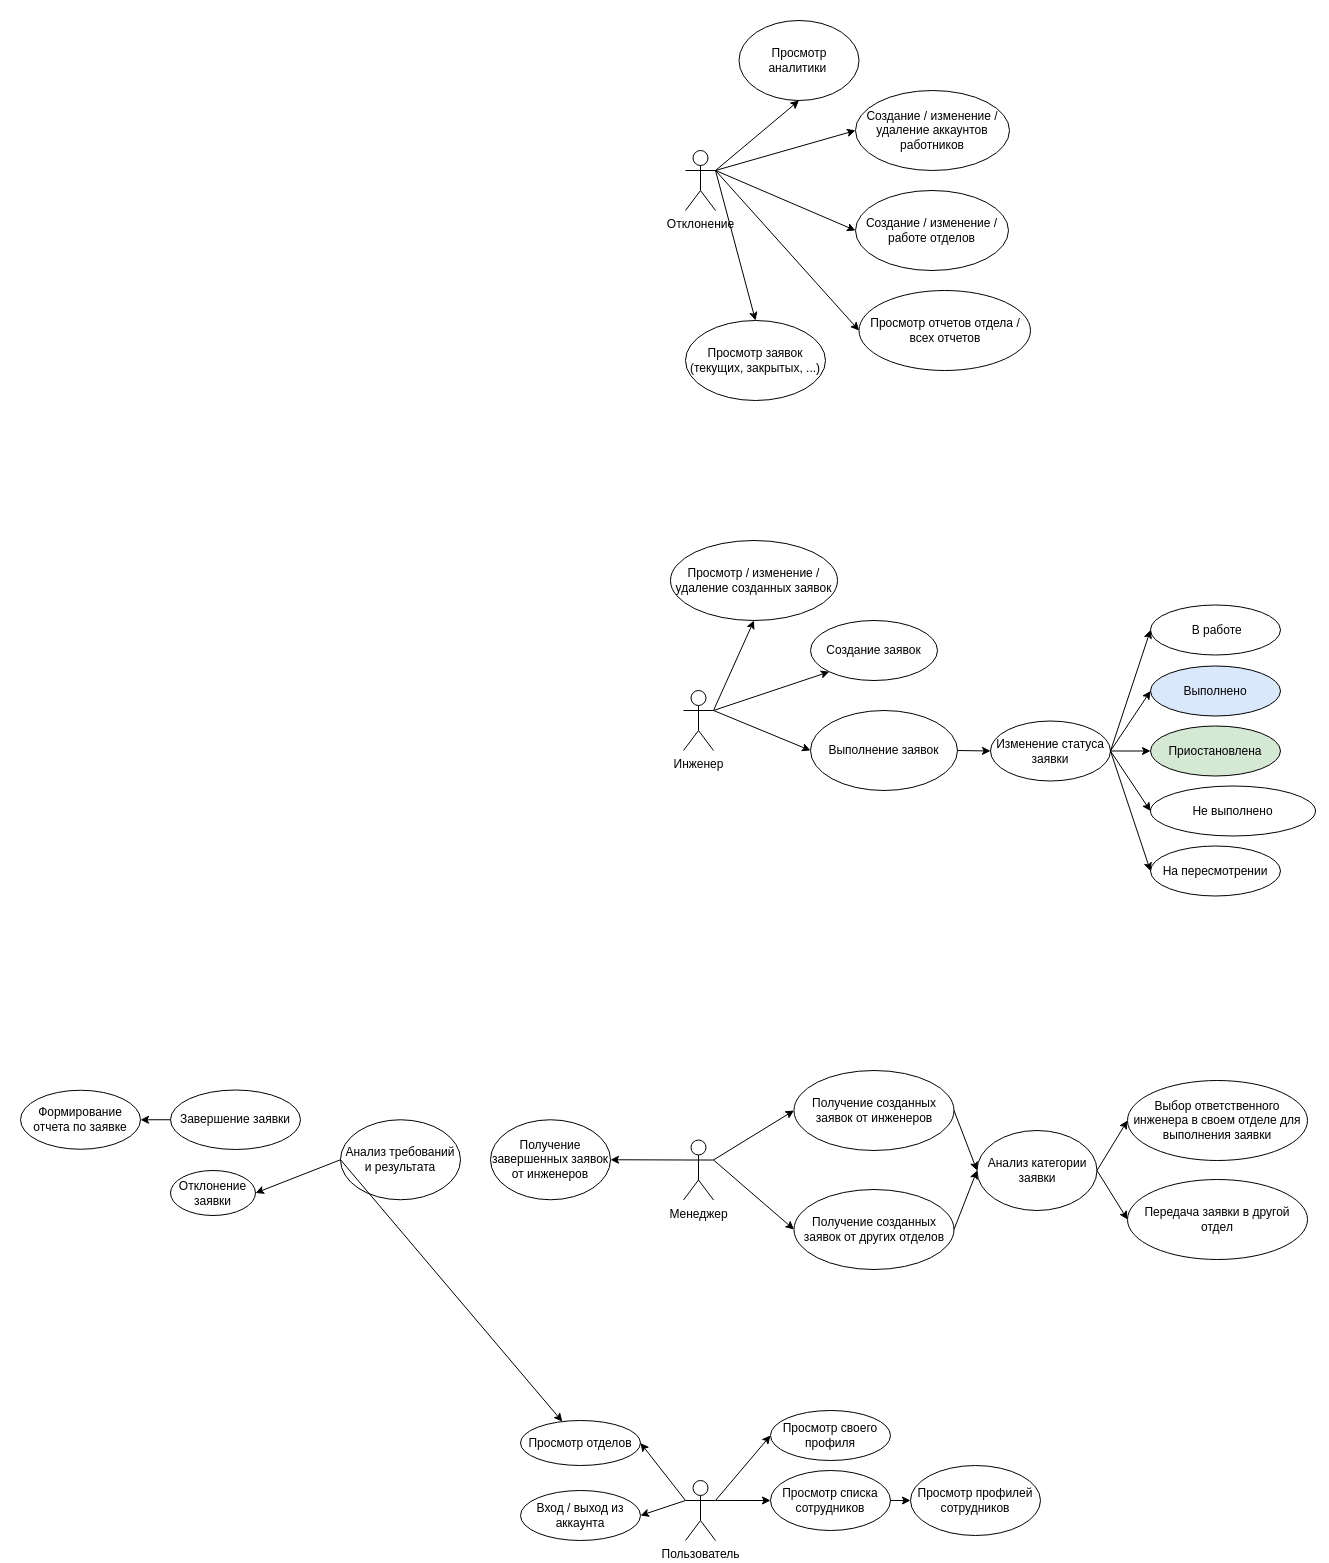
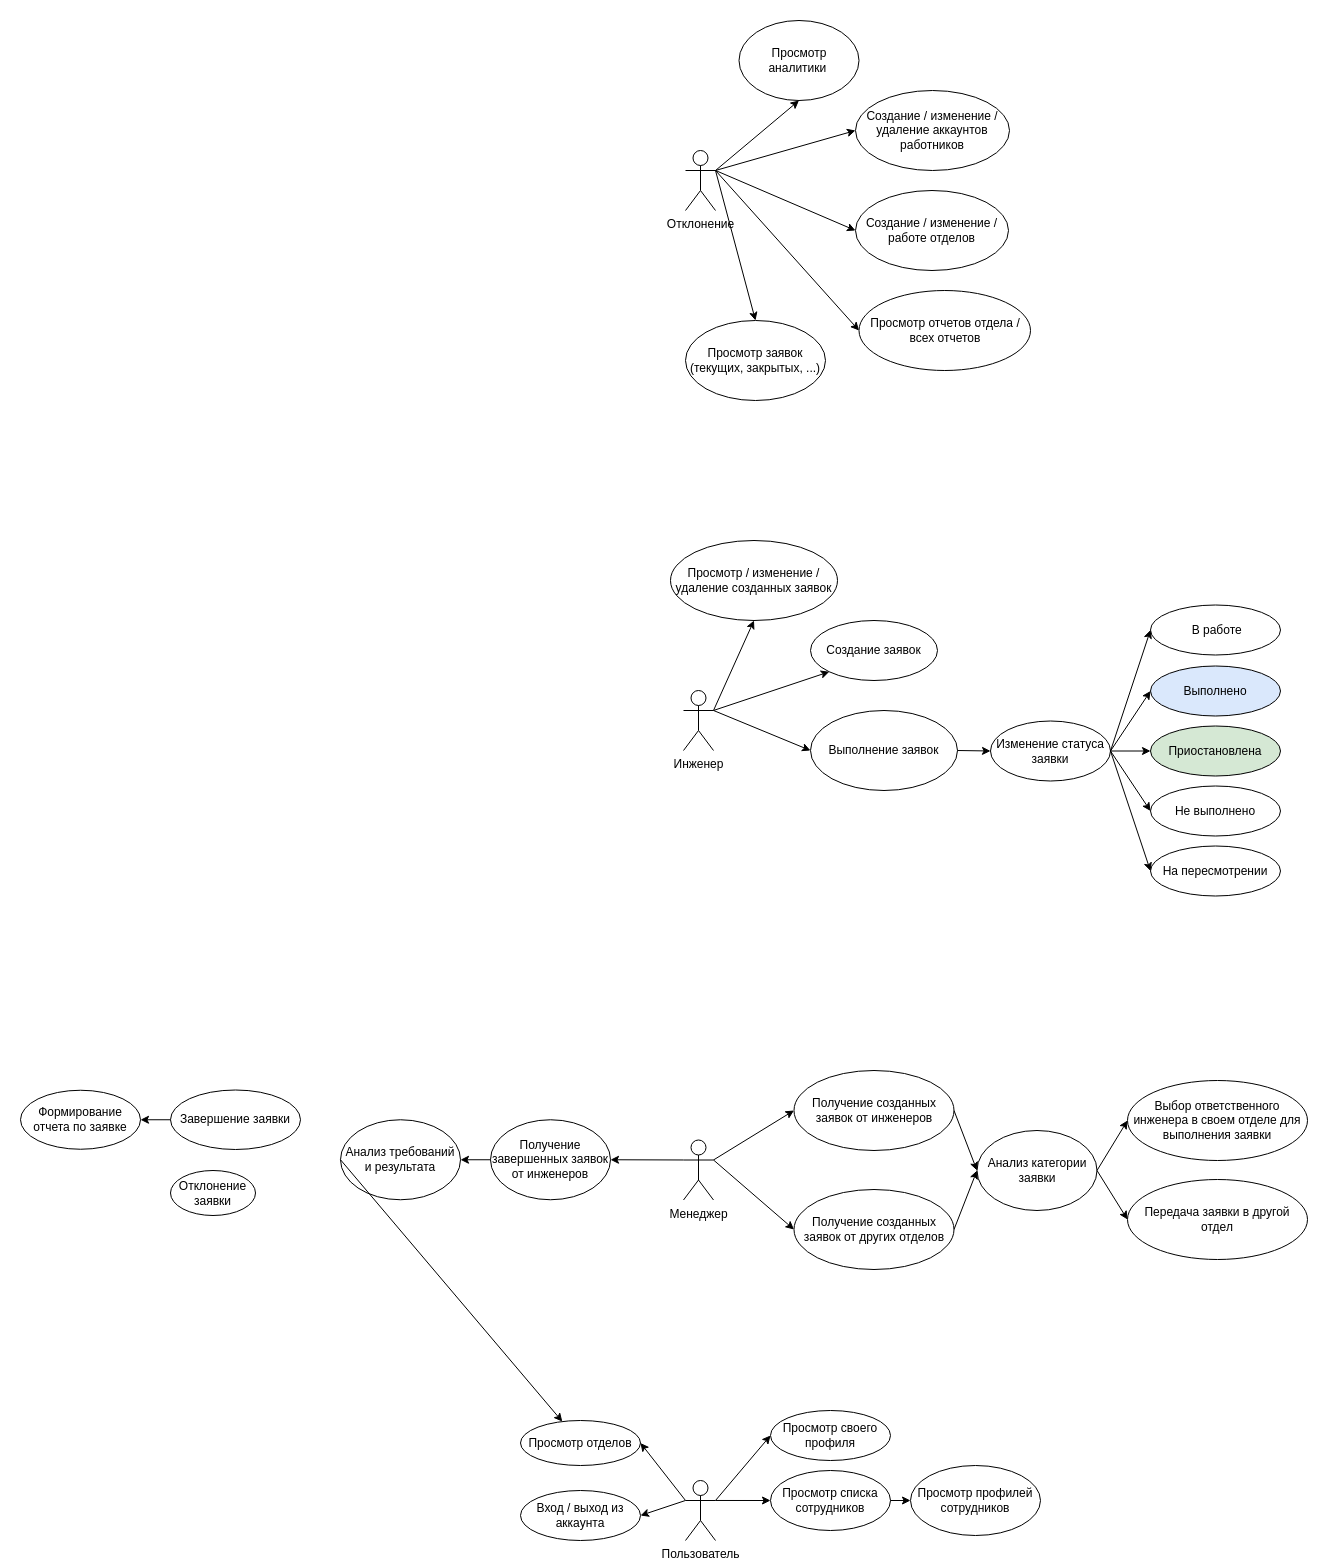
  <mxCell id="0" />
  <mxCell id="1" parent="0" />
  <mxCell id="2" value="Отклонение" style="shape=umlActor;verticalLabelPosition=bottom;verticalAlign=top;html=1;outlineConnect=0;" vertex="1" parent="1"><mxGeometry x="685" y="150" width="30" height="60" as="geometry" /></mxCell>
  <mxCell id="3" value="Менеджер" style="shape=umlActor;verticalLabelPosition=bottom;verticalAlign=top;html=1;outlineConnect=0;" vertex="1" parent="1"><mxGeometry x="683" y="1139.5" width="30" height="60" as="geometry" /></mxCell>
  <mxCell id="4" value="Инженер" style="shape=umlActor;verticalLabelPosition=bottom;verticalAlign=top;html=1;outlineConnect=0;" vertex="1" parent="1"><mxGeometry x="683" y="690" width="30" height="60" as="geometry" /></mxCell>
  <mxCell id="5" value="Создание / изменение / удаление аккаунтов работников" style="ellipse;whiteSpace=wrap;html=1;" vertex="1" parent="1"><mxGeometry x="855" y="90" width="154" height="80" as="geometry" /></mxCell>
  <mxCell id="6" value="Создание / изменение / работе отделов" style="ellipse;whiteSpace=wrap;html=1;" vertex="1" parent="1"><mxGeometry x="855" y="190" width="153" height="80" as="geometry" /></mxCell>
  <mxCell id="7" value="" style="endArrow=classic;html=1;rounded=0;exitX=1;exitY=0.333;exitDx=0;exitDy=0;exitPerimeter=0;entryX=0;entryY=0.5;entryDx=0;entryDy=0;" edge="1" parent="1" source="2" target="6"><mxGeometry width="50" height="50" relative="1" as="geometry"><mxPoint x="755" y="250" as="sourcePoint" /><mxPoint x="805" y="200" as="targetPoint" /></mxGeometry></mxCell>
  <mxCell id="8" value="" style="endArrow=classic;html=1;rounded=0;exitX=1;exitY=0.333;exitDx=0;exitDy=0;exitPerimeter=0;entryX=0;entryY=0.5;entryDx=0;entryDy=0;" edge="1" parent="1" source="2" target="5"><mxGeometry width="50" height="50" relative="1" as="geometry"><mxPoint x="805" y="170" as="sourcePoint" /><mxPoint x="945" y="230" as="targetPoint" /></mxGeometry></mxCell>
  <mxCell id="9" value="Просмотр отчетов отдела / всех отчетов" style="ellipse;whiteSpace=wrap;html=1;" vertex="1" parent="1"><mxGeometry x="858.5" y="290" width="171.5" height="80" as="geometry" /></mxCell>
  <mxCell id="10" value="" style="endArrow=classic;html=1;rounded=0;exitX=1;exitY=0.333;exitDx=0;exitDy=0;exitPerimeter=0;entryX=0;entryY=0.5;entryDx=0;entryDy=0;" edge="1" parent="1" source="2" target="9"><mxGeometry width="50" height="50" relative="1" as="geometry"><mxPoint x="785" y="250" as="sourcePoint" /><mxPoint x="925" y="310" as="targetPoint" /></mxGeometry></mxCell>
  <mxCell id="11" value="Просмотр заявок (текущих, закрытых, ...)" style="ellipse;whiteSpace=wrap;html=1;" vertex="1" parent="1"><mxGeometry x="685" y="320" width="140" height="80" as="geometry" /></mxCell>
  <mxCell id="12" value="" style="endArrow=classic;html=1;rounded=0;exitX=1;exitY=0.333;exitDx=0;exitDy=0;exitPerimeter=0;entryX=0.5;entryY=0;entryDx=0;entryDy=0;" edge="1" parent="1" source="2" target="11"><mxGeometry width="50" height="50" relative="1" as="geometry"><mxPoint x="745" y="240" as="sourcePoint" /><mxPoint x="885" y="300" as="targetPoint" /></mxGeometry></mxCell>
  <mxCell id="13" value="Просмотр аналитики&amp;nbsp;" style="ellipse;whiteSpace=wrap;html=1;" vertex="1" parent="1"><mxGeometry x="738.5" y="20" width="120" height="80" as="geometry" /></mxCell>
  <mxCell id="14" value="" style="endArrow=classic;html=1;rounded=0;entryX=0.5;entryY=1;entryDx=0;entryDy=0;" edge="1" parent="1" target="13"><mxGeometry width="50" height="50" relative="1" as="geometry"><mxPoint x="715" y="170" as="sourcePoint" /><mxPoint x="795" y="220" as="targetPoint" /></mxGeometry></mxCell>
  <mxCell id="15" value="Создание заявок" style="ellipse;whiteSpace=wrap;html=1;" vertex="1" parent="1"><mxGeometry x="810" y="620" width="127" height="60" as="geometry" /></mxCell>
  <mxCell id="16" value="" style="endArrow=classic;html=1;rounded=0;exitX=1;exitY=0.333;exitDx=0;exitDy=0;exitPerimeter=0;entryX=0;entryY=1;entryDx=0;entryDy=0;" edge="1" parent="1" source="4" target="15"><mxGeometry width="50" height="50" relative="1" as="geometry"><mxPoint x="800" y="710" as="sourcePoint" /><mxPoint x="940" y="770" as="targetPoint" /></mxGeometry></mxCell>
  <mxCell id="17" value="Выполнение заявок" style="ellipse;whiteSpace=wrap;html=1;" vertex="1" parent="1"><mxGeometry x="810" y="710" width="147" height="80" as="geometry" /></mxCell>
  <mxCell id="18" value="" style="endArrow=classic;html=1;rounded=0;exitX=1;exitY=0.333;exitDx=0;exitDy=0;exitPerimeter=0;entryX=0;entryY=0.5;entryDx=0;entryDy=0;" edge="1" parent="1" source="4" target="17"><mxGeometry width="50" height="50" relative="1" as="geometry"><mxPoint x="800" y="870" as="sourcePoint" /><mxPoint x="940" y="930" as="targetPoint" /></mxGeometry></mxCell>
  <mxCell id="19" value="Изменение статуса заявки" style="ellipse;whiteSpace=wrap;html=1;" vertex="1" parent="1"><mxGeometry x="990" y="720.5" width="120" height="60" as="geometry" /></mxCell>
  <mxCell id="20" value="" style="endArrow=classic;html=1;rounded=0;exitX=1;exitY=0.5;exitDx=0;exitDy=0;entryX=0;entryY=0.5;entryDx=0;entryDy=0;" edge="1" parent="1" source="17" target="19"><mxGeometry width="50" height="50" relative="1" as="geometry"><mxPoint x="1050" y="740" as="sourcePoint" /><mxPoint x="1190" y="800" as="targetPoint" /></mxGeometry></mxCell>
  <mxCell id="21" value="Выполнено" style="ellipse;whiteSpace=wrap;html=1;fillColor=#dae8fc;" vertex="1" parent="1"><mxGeometry x="1150" y="665.5" width="130" height="50" as="geometry" /></mxCell>
  <mxCell id="22" value="Приостановлена" style="ellipse;whiteSpace=wrap;html=1;fillColor=#d5e8d4;" vertex="1" parent="1"><mxGeometry x="1150" y="725.5" width="130" height="50" as="geometry" /></mxCell>
- <mxCell id="23" value="Не выполнено" style="ellipse;whiteSpace=wrap;html=1;" vertex="1" parent="1"><mxGeometry x="1150" y="785.5" width="165" height="50" as="geometry" /></mxCell>
+ <mxCell id="23" value="Не выполнено" style="ellipse;whiteSpace=wrap;html=1;" vertex="1" parent="1"><mxGeometry x="1150" y="785.5" width="130" height="50" as="geometry" /></mxCell>
  <mxCell id="24" value="На пересмотрении" style="ellipse;whiteSpace=wrap;html=1;" vertex="1" parent="1"><mxGeometry x="1150" y="845.5" width="130" height="50" as="geometry" /></mxCell>
  <mxCell id="25" value="&amp;nbsp;В работе" style="ellipse;whiteSpace=wrap;html=1;" vertex="1" parent="1"><mxGeometry x="1150" y="604.5" width="130" height="50" as="geometry" /></mxCell>
  <mxCell id="26" value="" style="endArrow=classic;html=1;rounded=0;exitX=1;exitY=0.5;exitDx=0;exitDy=0;entryX=0;entryY=0.5;entryDx=0;entryDy=0;" edge="1" parent="1" source="19" target="25"><mxGeometry width="50" height="50" relative="1" as="geometry"><mxPoint x="1070" y="919.5" as="sourcePoint" /><mxPoint x="1130" y="860.5" as="targetPoint" /></mxGeometry></mxCell>
  <mxCell id="27" value="" style="endArrow=classic;html=1;rounded=0;exitX=1;exitY=0.5;exitDx=0;exitDy=0;entryX=0;entryY=0.5;entryDx=0;entryDy=0;" edge="1" parent="1" source="19" target="21"><mxGeometry width="50" height="50" relative="1" as="geometry"><mxPoint x="1100" y="899.5" as="sourcePoint" /><mxPoint x="1160" y="840.5" as="targetPoint" /></mxGeometry></mxCell>
  <mxCell id="28" value="" style="endArrow=classic;html=1;rounded=0;exitX=1;exitY=0.5;exitDx=0;exitDy=0;entryX=0;entryY=0.5;entryDx=0;entryDy=0;" edge="1" parent="1" source="19" target="23"><mxGeometry width="50" height="50" relative="1" as="geometry"><mxPoint x="1110" y="885.5" as="sourcePoint" /><mxPoint x="1150" y="790.5" as="targetPoint" /></mxGeometry></mxCell>
  <mxCell id="29" value="" style="endArrow=classic;html=1;rounded=0;exitX=1;exitY=0.5;exitDx=0;exitDy=0;entryX=0;entryY=0.5;entryDx=0;entryDy=0;" edge="1" parent="1" source="19" target="24"><mxGeometry width="50" height="50" relative="1" as="geometry"><mxPoint x="1110" y="915.5" as="sourcePoint" /><mxPoint x="1150" y="820.5" as="targetPoint" /></mxGeometry></mxCell>
  <mxCell id="30" value="" style="endArrow=classic;html=1;rounded=0;exitX=1;exitY=0.5;exitDx=0;exitDy=0;entryX=0;entryY=0.5;entryDx=0;entryDy=0;" edge="1" parent="1" source="19" target="22"><mxGeometry width="50" height="50" relative="1" as="geometry"><mxPoint x="1070" y="945.5" as="sourcePoint" /><mxPoint x="1110" y="850.5" as="targetPoint" /></mxGeometry></mxCell>
  <mxCell id="31" value="Просмотр / изменение / удаление созданных заявок" style="ellipse;whiteSpace=wrap;html=1;" vertex="1" parent="1"><mxGeometry x="670" y="540" width="167" height="80" as="geometry" /></mxCell>
  <mxCell id="32" value="" style="endArrow=classic;html=1;rounded=0;exitX=1;exitY=0.333;exitDx=0;exitDy=0;exitPerimeter=0;entryX=0.5;entryY=1;entryDx=0;entryDy=0;" edge="1" parent="1" source="4" target="31"><mxGeometry width="50" height="50" relative="1" as="geometry"><mxPoint x="810" y="759" as="sourcePoint" /><mxPoint x="918" y="700" as="targetPoint" /></mxGeometry></mxCell>
  <mxCell id="33" value="Получение созданных заявок от инженеров" style="ellipse;whiteSpace=wrap;html=1;" vertex="1" parent="1"><mxGeometry x="793.5" y="1070" width="160" height="80" as="geometry" /></mxCell>
  <mxCell id="34" value="" style="endArrow=classic;html=1;rounded=0;exitX=1;exitY=0.333;exitDx=0;exitDy=0;exitPerimeter=0;entryX=0;entryY=0.5;entryDx=0;entryDy=0;" edge="1" parent="1" source="3" target="33"><mxGeometry width="50" height="50" relative="1" as="geometry"><mxPoint x="540" y="1148.5" as="sourcePoint" /><mxPoint x="648" y="1089.5" as="targetPoint" /></mxGeometry></mxCell>
  <mxCell id="35" value="Анализ категории заявки" style="ellipse;whiteSpace=wrap;html=1;" vertex="1" parent="1"><mxGeometry x="976.5" y="1130" width="120" height="80" as="geometry" /></mxCell>
  <mxCell id="36" value="" style="endArrow=classic;html=1;rounded=0;exitX=1;exitY=0.5;exitDx=0;exitDy=0;entryX=0;entryY=0.5;entryDx=0;entryDy=0;" edge="1" parent="1" source="33" target="35"><mxGeometry width="50" height="50" relative="1" as="geometry"><mxPoint x="886.5" y="1079" as="sourcePoint" /><mxPoint x="994.5" y="1020" as="targetPoint" /></mxGeometry></mxCell>
  <mxCell id="37" value="Выбор ответственного инженера в своем отделе для выполнения заявки" style="ellipse;whiteSpace=wrap;html=1;" vertex="1" parent="1"><mxGeometry x="1127" y="1080" width="180" height="80" as="geometry" /></mxCell>
  <mxCell id="38" value="Передача заявки в другой отдел" style="ellipse;whiteSpace=wrap;html=1;" vertex="1" parent="1"><mxGeometry x="1127" y="1179" width="180" height="80" as="geometry" /></mxCell>
  <mxCell id="39" value="" style="endArrow=classic;html=1;rounded=0;exitX=1;exitY=0.5;exitDx=0;exitDy=0;entryX=0;entryY=0.5;entryDx=0;entryDy=0;" edge="1" parent="1" source="35" target="37"><mxGeometry width="50" height="50" relative="1" as="geometry"><mxPoint x="996.5" y="1090" as="sourcePoint" /><mxPoint x="1039.5" y="1090" as="targetPoint" /></mxGeometry></mxCell>
  <mxCell id="40" value="" style="endArrow=classic;html=1;rounded=0;exitX=1;exitY=0.5;exitDx=0;exitDy=0;entryX=0;entryY=0.5;entryDx=0;entryDy=0;" edge="1" parent="1" source="35" target="38"><mxGeometry width="50" height="50" relative="1" as="geometry"><mxPoint x="1106.5" y="1160" as="sourcePoint" /><mxPoint x="1149.5" y="1160" as="targetPoint" /></mxGeometry></mxCell>
  <mxCell id="41" value="Получение созданных заявок от других отделов" style="ellipse;whiteSpace=wrap;html=1;" vertex="1" parent="1"><mxGeometry x="793.5" y="1189" width="160" height="80" as="geometry" /></mxCell>
  <mxCell id="42" value="" style="endArrow=classic;html=1;rounded=0;exitX=1;exitY=0.333;exitDx=0;exitDy=0;exitPerimeter=0;entryX=0;entryY=0.5;entryDx=0;entryDy=0;" edge="1" parent="1" source="3" target="41"><mxGeometry width="50" height="50" relative="1" as="geometry"><mxPoint x="770" y="1099.5" as="sourcePoint" /><mxPoint x="854" y="1099.5" as="targetPoint" /></mxGeometry></mxCell>
  <mxCell id="43" value="" style="endArrow=classic;html=1;rounded=0;exitX=1;exitY=0.5;exitDx=0;exitDy=0;entryX=0;entryY=0.5;entryDx=0;entryDy=0;" edge="1" parent="1" source="41" target="35"><mxGeometry width="50" height="50" relative="1" as="geometry"><mxPoint x="1016.5" y="1250" as="sourcePoint" /><mxPoint x="1039.5" y="1320" as="targetPoint" /></mxGeometry></mxCell>
  <mxCell id="44" value="Получение завершенных заявок от инженеров" style="ellipse;whiteSpace=wrap;html=1;" vertex="1" parent="1"><mxGeometry x="490" y="1119.25" width="120" height="80" as="geometry" /></mxCell>
  <mxCell id="45" value="" style="endArrow=classic;html=1;rounded=0;exitX=0;exitY=0.333;exitDx=0;exitDy=0;exitPerimeter=0;entryX=1;entryY=0.5;entryDx=0;entryDy=0;" edge="1" parent="1" source="3" target="44"><mxGeometry width="50" height="50" relative="1" as="geometry"><mxPoint x="690" y="1118.5" as="sourcePoint" /><mxPoint x="771" y="1069.5" as="targetPoint" /></mxGeometry></mxCell>
  <mxCell id="46" value="Анализ требований и результата" style="ellipse;whiteSpace=wrap;html=1;" vertex="1" parent="1"><mxGeometry x="340" y="1119.25" width="120" height="80" as="geometry" /></mxCell>
+ <mxCell id="47" value="" style="endArrow=classic;html=1;rounded=0;exitX=0;exitY=0.5;exitDx=0;exitDy=0;entryX=1;entryY=0.5;entryDx=0;entryDy=0;" edge="1" parent="1" source="44" target="46"><mxGeometry width="50" height="50" relative="1" as="geometry"><mxPoint x="530" y="1157.75" as="sourcePoint" /><mxPoint x="611" y="1108.75" as="targetPoint" /></mxGeometry></mxCell>
  <mxCell id="48" value="Завершение заявки" style="ellipse;whiteSpace=wrap;html=1;" vertex="1" parent="1"><mxGeometry x="170" y="1089.5" width="130" height="59.5" as="geometry" /></mxCell>
  <mxCell id="49" value="Отклонение заявки" style="ellipse;whiteSpace=wrap;html=1;" vertex="1" parent="1"><mxGeometry x="170" y="1170" width="85" height="45" as="geometry" /></mxCell>
  <mxCell id="50" value="" style="endArrow=classic;html=1;rounded=0;exitX=0;exitY=0.5;exitDx=0;exitDy=0;" edge="1" parent="1" source="46" target="61"><mxGeometry width="50" height="50" relative="1" as="geometry"><mxPoint x="320" y="1177.75" as="sourcePoint" /><mxPoint x="401" y="1128.75" as="targetPoint" /></mxGeometry></mxCell>
- <mxCell id="51" value="" style="endArrow=classic;html=1;rounded=0;exitX=0;exitY=0.5;exitDx=0;exitDy=0;entryX=1;entryY=0.5;entryDx=0;entryDy=0;" edge="1" parent="1" source="46" target="49"><mxGeometry width="50" height="50" relative="1" as="geometry"><mxPoint x="340" y="1147.75" as="sourcePoint" /><mxPoint x="421" y="1098.75" as="targetPoint" /></mxGeometry></mxCell>
  <mxCell id="52" value="Формирование отчета по заявке" style="ellipse;whiteSpace=wrap;html=1;" vertex="1" parent="1"><mxGeometry x="20" y="1089.75" width="120" height="59" as="geometry" /></mxCell>
  <mxCell id="53" value="" style="endArrow=classic;html=1;rounded=0;exitX=0;exitY=0.5;exitDx=0;exitDy=0;entryX=1;entryY=0.5;entryDx=0;entryDy=0;" edge="1" parent="1" source="48" target="52"><mxGeometry width="50" height="50" relative="1" as="geometry"><mxPoint x="160" y="1137.75" as="sourcePoint" /><mxPoint x="241" y="1088.75" as="targetPoint" /></mxGeometry></mxCell>
  <mxCell id="54" value="Пользователь" style="shape=umlActor;verticalLabelPosition=bottom;verticalAlign=top;html=1;outlineConnect=0;" vertex="1" parent="1"><mxGeometry x="685" y="1480" width="30" height="60" as="geometry" /></mxCell>
  <mxCell id="55" value="Просмотр своего профиля" style="ellipse;whiteSpace=wrap;html=1;" vertex="1" parent="1"><mxGeometry x="770" y="1410" width="120" height="50" as="geometry" /></mxCell>
  <mxCell id="56" value="Просмотр списка сотрудников" style="ellipse;whiteSpace=wrap;html=1;" vertex="1" parent="1"><mxGeometry x="770" y="1470" width="120" height="60" as="geometry" /></mxCell>
  <mxCell id="57" value="Просмотр профилей сотрудников" style="ellipse;whiteSpace=wrap;html=1;" vertex="1" parent="1"><mxGeometry x="910" y="1465" width="130" height="70" as="geometry" /></mxCell>
  <mxCell id="58" value="" style="endArrow=classic;html=1;rounded=0;exitX=1;exitY=0.333;exitDx=0;exitDy=0;exitPerimeter=0;entryX=0;entryY=0.5;entryDx=0;entryDy=0;" edge="1" parent="1" source="54" target="55"><mxGeometry width="50" height="50" relative="1" as="geometry"><mxPoint x="620" y="1559" as="sourcePoint" /><mxPoint x="701" y="1510" as="targetPoint" /></mxGeometry></mxCell>
  <mxCell id="59" value="" style="endArrow=classic;html=1;rounded=0;exitX=1;exitY=0.333;exitDx=0;exitDy=0;exitPerimeter=0;entryX=0;entryY=0.5;entryDx=0;entryDy=0;" edge="1" parent="1" source="54" target="56"><mxGeometry width="50" height="50" relative="1" as="geometry"><mxPoint x="770" y="1509" as="sourcePoint" /><mxPoint x="851" y="1460" as="targetPoint" /></mxGeometry></mxCell>
  <mxCell id="60" value="" style="endArrow=classic;html=1;rounded=0;exitX=1;exitY=0.5;exitDx=0;exitDy=0;entryX=0;entryY=0.5;entryDx=0;entryDy=0;" edge="1" parent="1" source="56" target="57"><mxGeometry width="50" height="50" relative="1" as="geometry"><mxPoint x="910" y="1579" as="sourcePoint" /><mxPoint x="991" y="1530" as="targetPoint" /></mxGeometry></mxCell>
  <mxCell id="61" value="Просмотр отделов" style="ellipse;whiteSpace=wrap;html=1;" vertex="1" parent="1"><mxGeometry x="520" y="1420" width="120" height="45" as="geometry" /></mxCell>
  <mxCell id="62" value="" style="endArrow=classic;html=1;rounded=0;exitX=0;exitY=0.333;exitDx=0;exitDy=0;exitPerimeter=0;entryX=1;entryY=0.5;entryDx=0;entryDy=0;" edge="1" parent="1" source="54" target="61"><mxGeometry width="50" height="50" relative="1" as="geometry"><mxPoint x="690" y="1479" as="sourcePoint" /><mxPoint x="771" y="1430" as="targetPoint" /></mxGeometry></mxCell>
  <mxCell id="63" value="Вход / выход из аккаунта" style="ellipse;whiteSpace=wrap;html=1;" vertex="1" parent="1"><mxGeometry x="520" y="1490" width="120" height="50" as="geometry" /></mxCell>
  <mxCell id="64" value="" style="endArrow=classic;html=1;rounded=0;exitX=0;exitY=0.333;exitDx=0;exitDy=0;exitPerimeter=0;entryX=1;entryY=0.5;entryDx=0;entryDy=0;" edge="1" parent="1" source="54" target="63"><mxGeometry width="50" height="50" relative="1" as="geometry"><mxPoint x="680" y="1619" as="sourcePoint" /><mxPoint x="761" y="1570" as="targetPoint" /></mxGeometry></mxCell>
